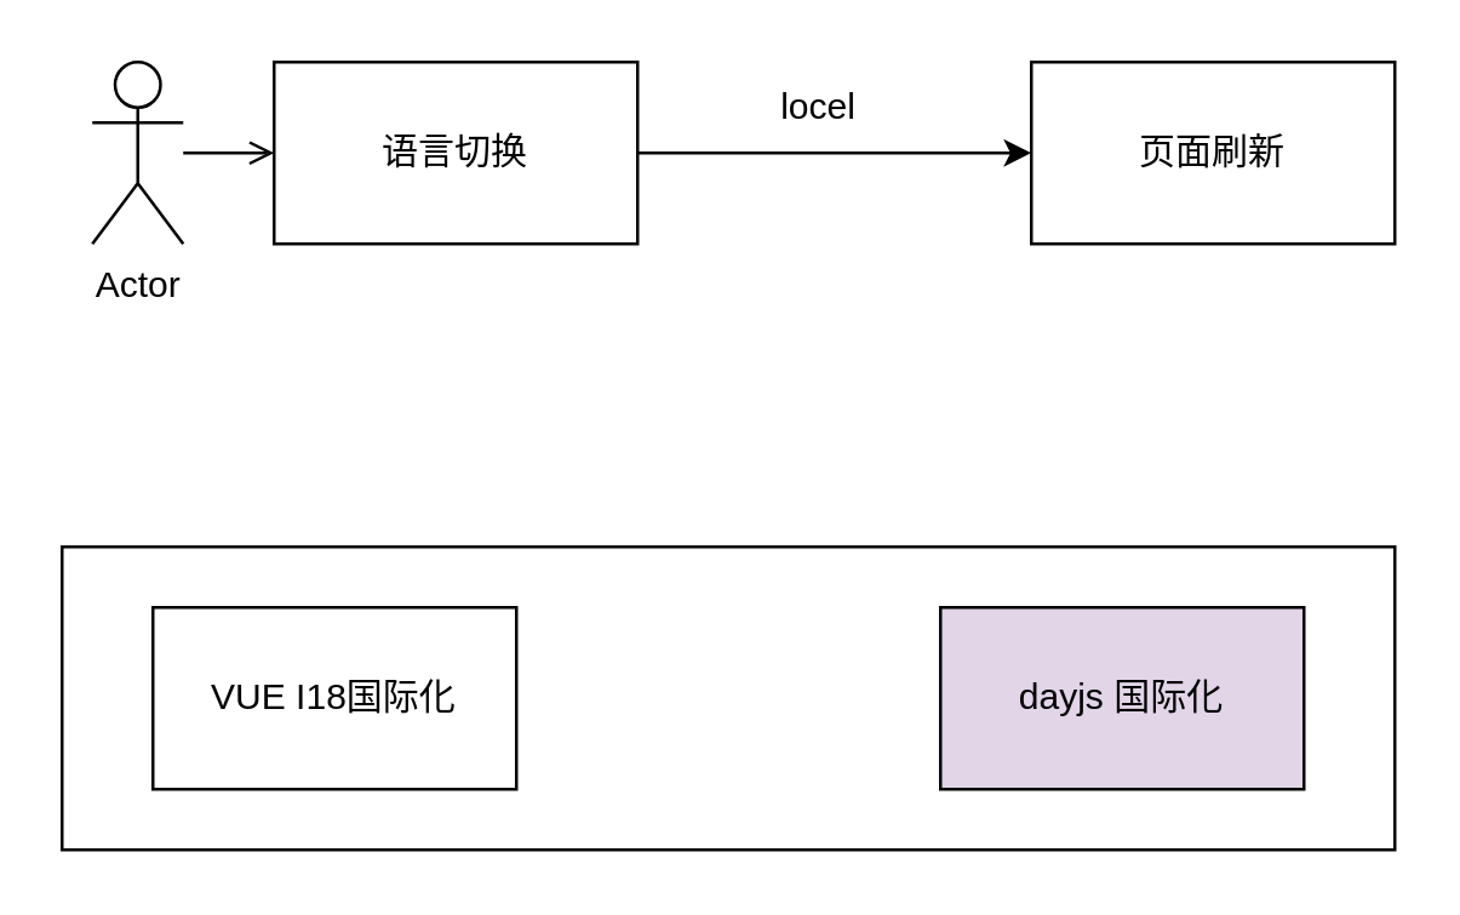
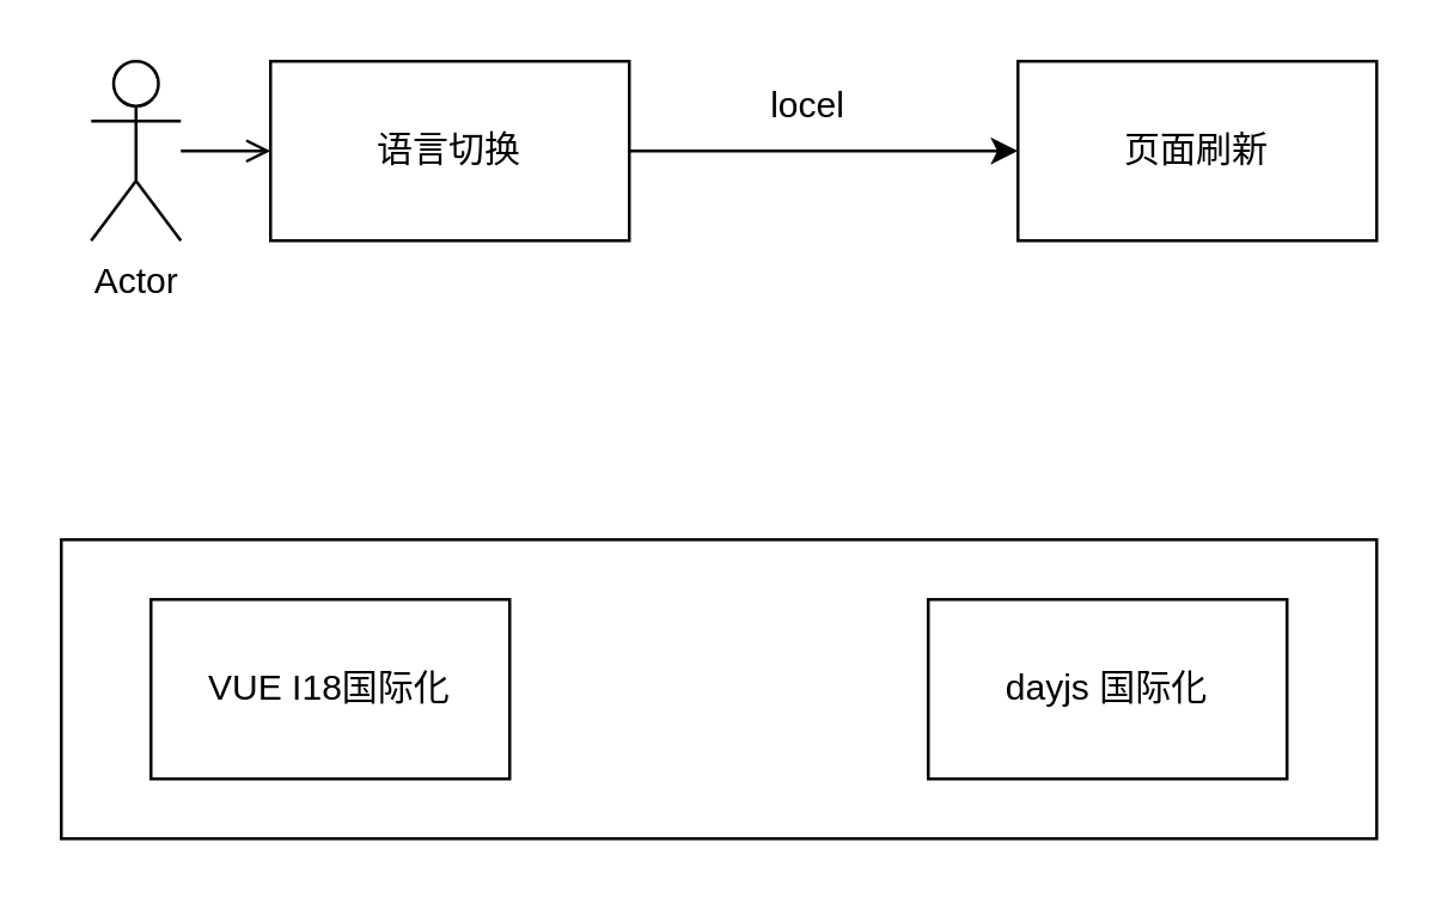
  <mxCell id="0" />
  <mxCell id="1" parent="0" />
  <mxCell id="2" value="" style="rounded=0;whiteSpace=wrap;html=1;" vertex="1" parent="1"><mxGeometry x="20" y="180" width="440" height="100" as="geometry" /></mxCell>
  <mxCell id="3" value="" style="edgeStyle=orthogonalEdgeStyle;rounded=0;orthogonalLoop=1;jettySize=auto;html=1;" edge="1" parent="1" source="4" target="9"><mxGeometry relative="1" as="geometry" /></mxCell>
  <mxCell id="4" value="语言切换" style="rounded=0;whiteSpace=wrap;html=1;" vertex="1" parent="1"><mxGeometry x="90" y="20" width="120" height="60" as="geometry" /></mxCell>
  <mxCell id="5" value="" style="edgeStyle=orthogonalEdgeStyle;rounded=0;orthogonalLoop=1;jettySize=auto;html=1;endArrow=open;" edge="1" parent="1" source="6" target="4"><mxGeometry relative="1" as="geometry" /></mxCell>
  <mxCell id="6" value="Actor" style="shape=umlActor;verticalLabelPosition=bottom;verticalAlign=top;html=1;outlineConnect=0;" vertex="1" parent="1"><mxGeometry x="30" y="20" width="30" height="60" as="geometry" /></mxCell>
  <mxCell id="7" value="VUE I18国际化" style="rounded=0;whiteSpace=wrap;html=1;" vertex="1" parent="1"><mxGeometry x="50" y="200" width="120" height="60" as="geometry" /></mxCell>
- <mxCell id="8" value="dayjs 国际化" style="rounded=0;whiteSpace=wrap;html=1;fillColor=#e1d5e7;" vertex="1" parent="1"><mxGeometry x="310" y="200" width="120" height="60" as="geometry" /></mxCell>
+ <mxCell id="8" value="dayjs 国际化" style="rounded=0;whiteSpace=wrap;html=1;" vertex="1" parent="1"><mxGeometry x="310" y="200" width="120" height="60" as="geometry" /></mxCell>
  <mxCell id="9" value="页面刷新" style="rounded=0;whiteSpace=wrap;html=1;" vertex="1" parent="1"><mxGeometry x="340" y="20" width="120" height="60" as="geometry" /></mxCell>
  <mxCell id="10" value="locel" style="text;html=1;align=center;verticalAlign=middle;whiteSpace=wrap;rounded=0;" vertex="1" parent="1"><mxGeometry x="240" y="20" width="60" height="30" as="geometry" /></mxCell>
